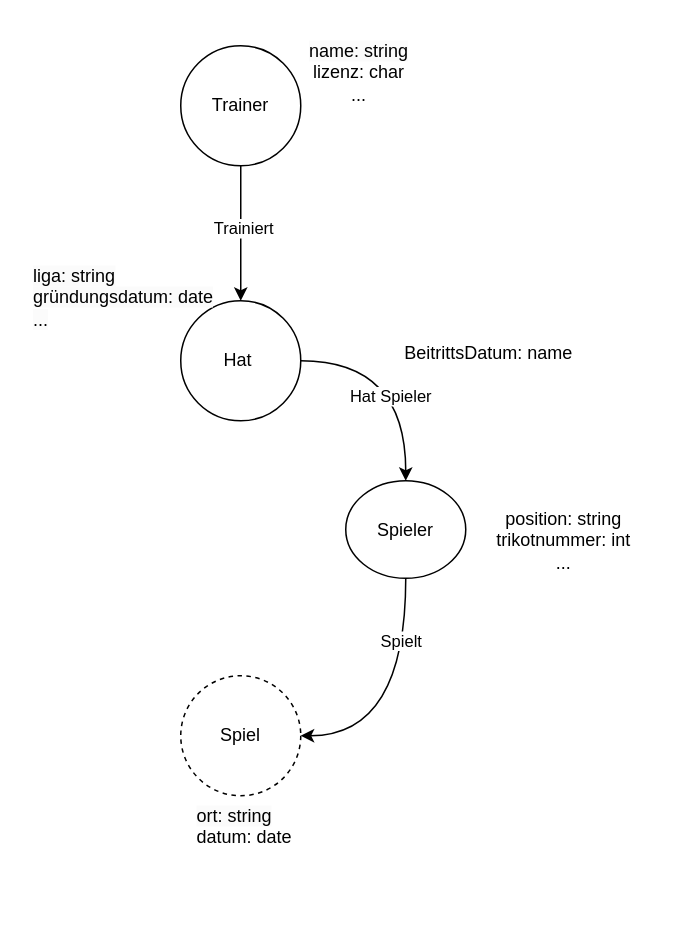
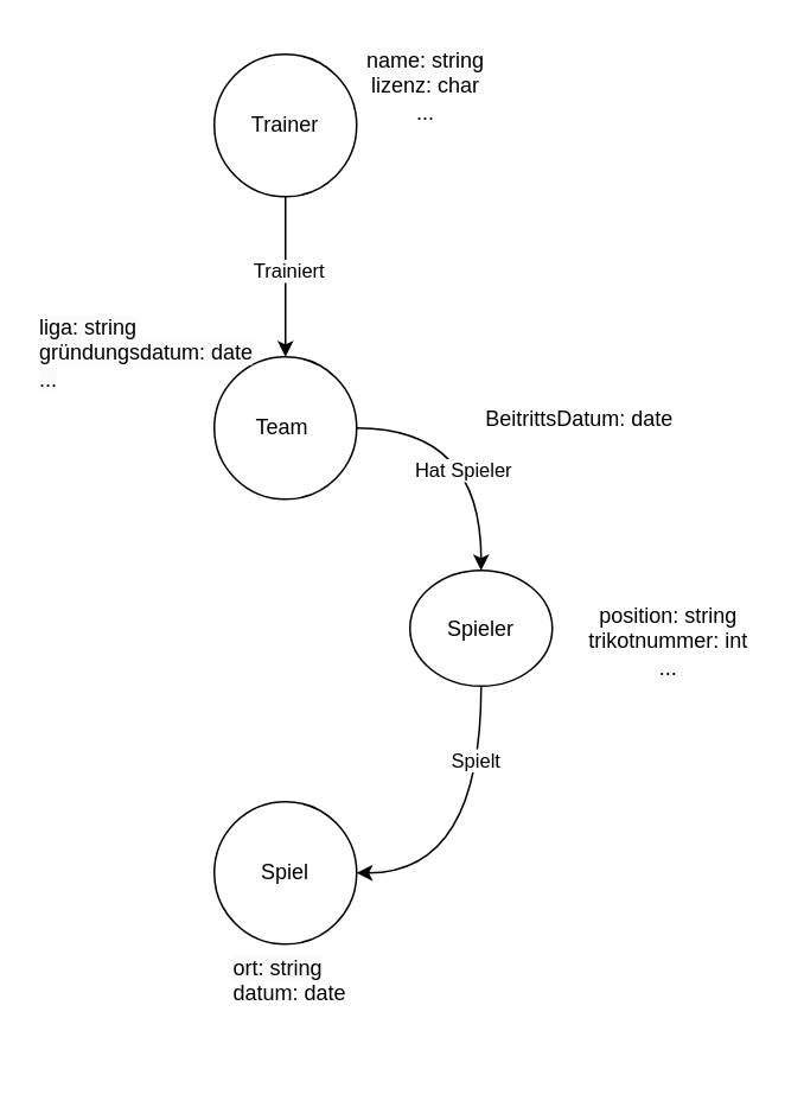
  <mxCell id="0" />
  <mxCell id="1" parent="0" />
  <mxCell id="2" style="rounded=0;orthogonalLoop=1;jettySize=auto;html=1;endArrow=classic;endFill=1;exitX=1;exitY=0.5;exitDx=0;exitDy=0;entryX=0.5;entryY=0;entryDx=0;entryDy=0;edgeStyle=orthogonalEdgeStyle;curved=1;" edge="1" parent="1" source="4" target="8"><mxGeometry relative="1" as="geometry"><mxPoint x="180" y="260" as="sourcePoint" /><mxPoint x="280" y="370" as="targetPoint" /></mxGeometry></mxCell>
  <mxCell id="3" value="Hat Spieler" style="edgeLabel;html=1;align=center;verticalAlign=middle;resizable=0;points=[];" vertex="1" connectable="0" parent="2"><mxGeometry x="0.246" y="-11" relative="1" as="geometry"><mxPoint as="offset" /></mxGeometry></mxCell>
- <mxCell id="4" value="Hat&amp;nbsp;" style="ellipse;whiteSpace=wrap;html=1;aspect=fixed;" vertex="1" parent="1"><mxGeometry x="120" y="200" width="80" height="80" as="geometry" /></mxCell>
+ <mxCell id="4" value="Team&amp;nbsp;" style="ellipse;whiteSpace=wrap;html=1;aspect=fixed;" vertex="1" parent="1"><mxGeometry x="120" y="200" width="80" height="80" as="geometry" /></mxCell>
  <mxCell id="5" style="edgeStyle=orthogonalEdgeStyle;rounded=0;orthogonalLoop=1;jettySize=auto;html=1;endArrow=classic;endFill=1;" edge="1" parent="1" source="7" target="4"><mxGeometry relative="1" as="geometry" /></mxCell>
  <mxCell id="6" value="Trainiert" style="edgeLabel;html=1;align=center;verticalAlign=middle;resizable=0;points=[];" vertex="1" connectable="0" parent="5"><mxGeometry x="-0.091" y="1" relative="1" as="geometry"><mxPoint as="offset" /></mxGeometry></mxCell>
  <mxCell id="7" value="Trainer" style="ellipse;whiteSpace=wrap;html=1;aspect=fixed;" vertex="1" parent="1"><mxGeometry x="120" y="30" width="80" height="80" as="geometry" /></mxCell>
  <mxCell id="8" value="Spieler" style="ellipse;whiteSpace=wrap;html=1;aspect=fixed;" vertex="1" parent="1"><mxGeometry x="230" y="320" width="80" height="65" as="geometry" /></mxCell>
- <mxCell id="9" value="Spiel" style="ellipse;whiteSpace=wrap;html=1;aspect=fixed;dashed=1;" vertex="1" parent="1"><mxGeometry x="120" y="450" width="80" height="80" as="geometry" /></mxCell>
+ <mxCell id="9" value="Spiel" style="ellipse;whiteSpace=wrap;html=1;aspect=fixed;" vertex="1" parent="1"><mxGeometry x="120" y="450" width="80" height="80" as="geometry" /></mxCell>
  <mxCell id="10" style="rounded=0;orthogonalLoop=1;jettySize=auto;html=1;endArrow=classic;endFill=1;edgeStyle=orthogonalEdgeStyle;curved=1;entryX=1;entryY=0.5;entryDx=0;entryDy=0;" edge="1" parent="1" source="8" target="9"><mxGeometry relative="1" as="geometry"><mxPoint x="200" y="560" as="targetPoint" /><Array as="points"><mxPoint x="270" y="490" /></Array></mxGeometry></mxCell>
  <mxCell id="11" value="Spielt" style="edgeLabel;html=1;align=center;verticalAlign=middle;resizable=0;points=[];" vertex="1" connectable="0" parent="10"><mxGeometry x="-0.533" y="-4" relative="1" as="geometry"><mxPoint as="offset" /></mxGeometry></mxCell>
  <mxCell id="12" value="&lt;span style=&quot;color: rgb(0, 0, 0); font-family: Helvetica; font-size: 12px; font-style: normal; font-variant-ligatures: normal; font-variant-caps: normal; font-weight: 400; letter-spacing: normal; orphans: 2; text-align: center; text-indent: 0px; text-transform: none; widows: 2; word-spacing: 0px; -webkit-text-stroke-width: 0px; background-color: rgb(251, 251, 251); text-decoration-thickness: initial; text-decoration-style: initial; text-decoration-color: initial; float: none; display: inline !important;&quot;&gt;liga: string&lt;br&gt;gründungsdatum: date&lt;br&gt;...&lt;br&gt;&lt;/span&gt;" style="text;whiteSpace=wrap;html=1;" vertex="1" parent="1"><mxGeometry x="20" y="170" width="131" height="70" as="geometry" /></mxCell>
  <mxCell id="13" value="&lt;span style=&quot;color: rgb(0, 0, 0); font-family: Helvetica; font-size: 12px; font-style: normal; font-variant-ligatures: normal; font-variant-caps: normal; font-weight: 400; letter-spacing: normal; orphans: 2; text-align: center; text-indent: 0px; text-transform: none; widows: 2; word-spacing: 0px; -webkit-text-stroke-width: 0px; background-color: rgb(251, 251, 251); text-decoration-thickness: initial; text-decoration-style: initial; text-decoration-color: initial; float: none; display: inline !important;&quot;&gt;name: string&lt;/span&gt;&lt;br style=&quot;border-color: var(--border-color); color: rgb(0, 0, 0); font-family: Helvetica; font-size: 12px; font-style: normal; font-variant-ligatures: normal; font-variant-caps: normal; font-weight: 400; letter-spacing: normal; orphans: 2; text-align: center; text-indent: 0px; text-transform: none; widows: 2; word-spacing: 0px; -webkit-text-stroke-width: 0px; background-color: rgb(251, 251, 251); text-decoration-thickness: initial; text-decoration-style: initial; text-decoration-color: initial;&quot;&gt;&lt;div style=&quot;text-align: center;&quot;&gt;&lt;span style=&quot;background-color: initial;&quot;&gt;lizenz: char&lt;/span&gt;&lt;/div&gt;&lt;div style=&quot;text-align: center;&quot;&gt;&lt;span style=&quot;background-color: initial;&quot;&gt;...&lt;/span&gt;&lt;/div&gt;" style="text;whiteSpace=wrap;html=1;" vertex="1" parent="1"><mxGeometry x="204" y="20" width="100" height="70" as="geometry" /></mxCell>
  <mxCell id="14" value="&lt;span style=&quot;&quot;&gt;position: string&lt;br&gt;&lt;/span&gt;trikotnummer: int&lt;br&gt;...&lt;br style=&quot;border-color: var(--border-color);&quot;&gt;" style="text;html=1;align=center;verticalAlign=middle;resizable=0;points=[];autosize=1;strokeColor=none;fillColor=none;" vertex="1" parent="1"><mxGeometry x="320" y="330" width="110" height="60" as="geometry" /></mxCell>
  <mxCell id="15" value="&lt;span style=&quot;color: rgb(0, 0, 0); font-family: Helvetica; font-size: 12px; font-style: normal; font-variant-ligatures: normal; font-variant-caps: normal; font-weight: 400; letter-spacing: normal; orphans: 2; text-align: center; text-indent: 0px; text-transform: none; widows: 2; word-spacing: 0px; -webkit-text-stroke-width: 0px; background-color: rgb(251, 251, 251); text-decoration-thickness: initial; text-decoration-style: initial; text-decoration-color: initial; float: none; display: inline !important;&quot;&gt;ort: string&lt;br&gt;&lt;/span&gt;datum: date&lt;br style=&quot;border-color: var(--border-color); color: rgb(0, 0, 0); font-family: Helvetica; font-size: 12px; font-style: normal; font-variant-ligatures: normal; font-variant-caps: normal; font-weight: 400; letter-spacing: normal; orphans: 2; text-align: center; text-indent: 0px; text-transform: none; widows: 2; word-spacing: 0px; -webkit-text-stroke-width: 0px; background-color: rgb(251, 251, 251); text-decoration-thickness: initial; text-decoration-style: initial; text-decoration-color: initial;&quot;&gt;" style="text;whiteSpace=wrap;html=1;" vertex="1" parent="1"><mxGeometry x="129" y="530" width="80" height="70" as="geometry" /></mxCell>
- <mxCell id="16" value="BeitrittsDatum: name" style="text;html=1;align=center;verticalAlign=middle;resizable=0;points=[];autosize=1;strokeColor=none;fillColor=none;" vertex="1" parent="1"><mxGeometry x="260" y="220" width="130" height="30" as="geometry" /></mxCell>
+ <mxCell id="16" value="BeitrittsDatum: date" style="text;html=1;align=center;verticalAlign=middle;resizable=0;points=[];autosize=1;strokeColor=none;fillColor=none;" vertex="1" parent="1"><mxGeometry x="260" y="220" width="130" height="30" as="geometry" /></mxCell>
